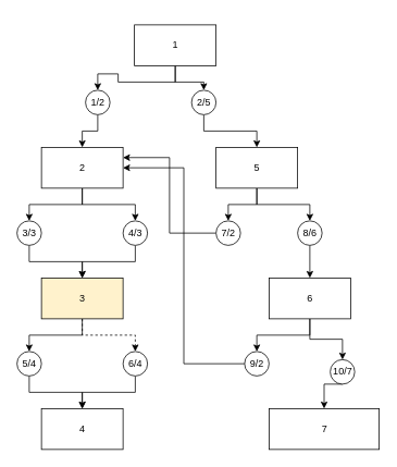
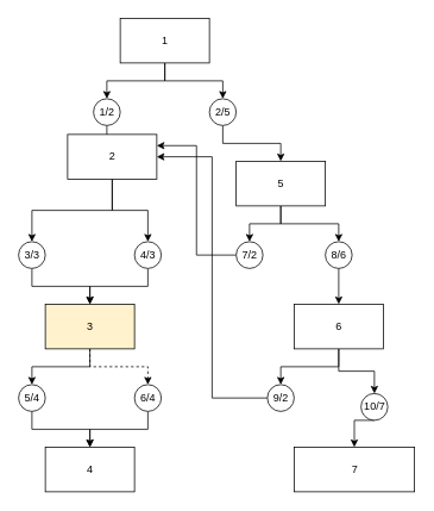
  <mxCell id="0" />
  <mxCell id="1" parent="0" />
  <mxCell id="2" value="" style="edgeStyle=orthogonalEdgeStyle;rounded=0;orthogonalLoop=1;jettySize=auto;html=1;" edge="1" parent="1" source="3" target="26"><mxGeometry relative="1" as="geometry" /></mxCell>
  <mxCell id="3" value="2/5" style="shape=ellipse;html=1;dashed=0;whitespace=wrap;aspect=fixed;perimeter=ellipsePerimeter;" vertex="1" parent="1"><mxGeometry x="234" y="110" width="30" height="30" as="geometry" /></mxCell>
  <mxCell id="4" style="edgeStyle=orthogonalEdgeStyle;rounded=0;orthogonalLoop=1;jettySize=auto;html=1;exitX=0.5;exitY=1;exitDx=0;exitDy=0;entryX=0.5;entryY=0;entryDx=0;entryDy=0;" edge="1" parent="1" source="6" target="3"><mxGeometry relative="1" as="geometry" /></mxCell>
  <mxCell id="5" style="edgeStyle=orthogonalEdgeStyle;rounded=0;orthogonalLoop=1;jettySize=auto;html=1;exitX=0.5;exitY=1;exitDx=0;exitDy=0;entryX=0.5;entryY=0;entryDx=0;entryDy=0;" edge="1" parent="1" source="6" target="8"><mxGeometry relative="1" as="geometry" /></mxCell>
- <mxCell id="6" value="1" style="html=1;dashed=0;whitespace=wrap;" vertex="1" parent="1"><mxGeometry x="164" y="30" width="100" height="50" as="geometry" /></mxCell>
+ <mxCell id="6" value="1" style="html=1;dashed=0;whitespace=wrap;" vertex="1" parent="1"><mxGeometry x="134" width="100" height="50" as="geometry" y="20" /></mxCell>
  <mxCell id="7" value="" style="edgeStyle=orthogonalEdgeStyle;rounded=0;orthogonalLoop=1;jettySize=auto;html=1;exitX=0.5;exitY=1;exitDx=0;exitDy=0;" edge="1" parent="1" source="8" target="11"><mxGeometry relative="1" as="geometry"><mxPoint x="80" y="140" as="sourcePoint" /></mxGeometry></mxCell>
  <mxCell id="8" value="1/2" style="shape=ellipse;html=1;dashed=0;whitespace=wrap;aspect=fixed;perimeter=ellipsePerimeter;" vertex="1" parent="1"><mxGeometry x="104" y="110" width="30" height="30" as="geometry" /></mxCell>
  <mxCell id="9" style="edgeStyle=orthogonalEdgeStyle;rounded=0;orthogonalLoop=1;jettySize=auto;html=1;exitX=0.5;exitY=1;exitDx=0;exitDy=0;entryX=0.5;entryY=0;entryDx=0;entryDy=0;" edge="1" parent="1" source="11" target="15"><mxGeometry relative="1" as="geometry" /></mxCell>
  <mxCell id="10" style="edgeStyle=orthogonalEdgeStyle;rounded=0;orthogonalLoop=1;jettySize=auto;html=1;exitX=0.5;exitY=1;exitDx=0;exitDy=0;entryX=0.5;entryY=0;entryDx=0;entryDy=0;" edge="1" parent="1" source="11" target="13"><mxGeometry relative="1" as="geometry" /></mxCell>
- <mxCell id="11" value="2" style="html=1;dashed=0;whitespace=wrap;" vertex="1" parent="1"><mxGeometry x="50" y="180" width="100" height="50" as="geometry" /></mxCell>
+ <mxCell id="11" value="2" style="html=1;dashed=0;whitespace=wrap;" vertex="1" parent="1"><mxGeometry x="75" y="150" width="100" height="50" as="geometry" /></mxCell>
  <mxCell id="12" style="edgeStyle=orthogonalEdgeStyle;rounded=0;orthogonalLoop=1;jettySize=auto;html=1;exitX=0.5;exitY=1;exitDx=0;exitDy=0;entryX=0.5;entryY=0;entryDx=0;entryDy=0;" edge="1" parent="1" source="13" target="18"><mxGeometry relative="1" as="geometry" /></mxCell>
  <mxCell id="13" value="4/3" style="shape=ellipse;html=1;dashed=0;whitespace=wrap;aspect=fixed;perimeter=ellipsePerimeter;" vertex="1" parent="1"><mxGeometry x="150" y="270" width="30" height="30" as="geometry" /></mxCell>
  <mxCell id="14" style="edgeStyle=orthogonalEdgeStyle;rounded=0;orthogonalLoop=1;jettySize=auto;html=1;exitX=0.5;exitY=1;exitDx=0;exitDy=0;entryX=0.5;entryY=0;entryDx=0;entryDy=0;" edge="1" parent="1" source="15" target="18"><mxGeometry relative="1" as="geometry" /></mxCell>
  <mxCell id="15" value="3/3" style="shape=ellipse;html=1;dashed=0;whitespace=wrap;aspect=fixed;perimeter=ellipsePerimeter;" vertex="1" parent="1"><mxGeometry x="20" y="270" width="30" height="30" as="geometry" /></mxCell>
  <mxCell id="16" style="edgeStyle=orthogonalEdgeStyle;rounded=0;orthogonalLoop=1;jettySize=auto;html=1;exitX=0.5;exitY=1;exitDx=0;exitDy=0;entryX=0.5;entryY=0;entryDx=0;entryDy=0;" edge="1" parent="1" source="18" target="22"><mxGeometry relative="1" as="geometry" /></mxCell>
  <mxCell id="17" style="edgeStyle=orthogonalEdgeStyle;rounded=0;orthogonalLoop=1;jettySize=auto;html=1;exitX=0.5;exitY=1;exitDx=0;exitDy=0;entryX=0.5;entryY=0;entryDx=0;entryDy=0;dashed=1;" edge="1" parent="1" source="18" target="20"><mxGeometry relative="1" as="geometry" /></mxCell>
  <mxCell id="18" value="3" style="html=1;dashed=0;whitespace=wrap;fillColor=#fff2cc;" vertex="1" parent="1"><mxGeometry x="50" y="340" width="100" height="50" as="geometry" /></mxCell>
  <mxCell id="19" style="edgeStyle=orthogonalEdgeStyle;rounded=0;orthogonalLoop=1;jettySize=auto;html=1;exitX=0.5;exitY=1;exitDx=0;exitDy=0;" edge="1" parent="1" source="20" target="23"><mxGeometry relative="1" as="geometry" /></mxCell>
  <mxCell id="20" value="6/4" style="shape=ellipse;html=1;dashed=0;whitespace=wrap;aspect=fixed;perimeter=ellipsePerimeter;" vertex="1" parent="1"><mxGeometry x="150" y="430" width="30" height="30" as="geometry" /></mxCell>
  <mxCell id="21" style="edgeStyle=orthogonalEdgeStyle;rounded=0;orthogonalLoop=1;jettySize=auto;html=1;exitX=0.5;exitY=1;exitDx=0;exitDy=0;entryX=0.5;entryY=0;entryDx=0;entryDy=0;" edge="1" parent="1" source="22" target="23"><mxGeometry relative="1" as="geometry" /></mxCell>
  <mxCell id="22" value="5/4" style="shape=ellipse;html=1;dashed=0;whitespace=wrap;aspect=fixed;perimeter=ellipsePerimeter;" vertex="1" parent="1"><mxGeometry x="20" y="430" width="30" height="30" as="geometry" /></mxCell>
  <mxCell id="23" value="4" style="html=1;dashed=0;whitespace=wrap;" vertex="1" parent="1"><mxGeometry x="50" y="500" width="100" height="50" as="geometry" /></mxCell>
  <mxCell id="24" style="edgeStyle=orthogonalEdgeStyle;rounded=0;orthogonalLoop=1;jettySize=auto;html=1;exitX=0.5;exitY=1;exitDx=0;exitDy=0;entryX=0.5;entryY=0;entryDx=0;entryDy=0;" edge="1" parent="1" source="26" target="28"><mxGeometry relative="1" as="geometry" /></mxCell>
  <mxCell id="25" style="edgeStyle=orthogonalEdgeStyle;rounded=0;orthogonalLoop=1;jettySize=auto;html=1;exitX=0.5;exitY=1;exitDx=0;exitDy=0;entryX=0.5;entryY=0;entryDx=0;entryDy=0;" edge="1" parent="1" source="26" target="30"><mxGeometry relative="1" as="geometry" /></mxCell>
  <mxCell id="26" value="5" style="html=1;dashed=0;whitespace=wrap;" vertex="1" parent="1"><mxGeometry x="264" y="180" width="100" height="50" as="geometry" /></mxCell>
  <mxCell id="27" style="edgeStyle=orthogonalEdgeStyle;rounded=0;orthogonalLoop=1;jettySize=auto;html=1;exitX=0;exitY=0.5;exitDx=0;exitDy=0;entryX=1;entryY=0.25;entryDx=0;entryDy=0;" edge="1" parent="1" source="28" target="11"><mxGeometry relative="1" as="geometry" /></mxCell>
  <mxCell id="28" value="7/2" style="shape=ellipse;html=1;dashed=0;whitespace=wrap;aspect=fixed;perimeter=ellipsePerimeter;" vertex="1" parent="1"><mxGeometry x="264" y="270" width="30" height="30" as="geometry" /></mxCell>
  <mxCell id="29" style="edgeStyle=orthogonalEdgeStyle;rounded=0;orthogonalLoop=1;jettySize=auto;html=1;exitX=0.5;exitY=1;exitDx=0;exitDy=0;entryX=0.5;entryY=0;entryDx=0;entryDy=0;" edge="1" parent="1" source="30" target="33"><mxGeometry relative="1" as="geometry" /></mxCell>
  <mxCell id="30" value="8/6" style="shape=ellipse;html=1;dashed=0;whitespace=wrap;aspect=fixed;perimeter=ellipsePerimeter;" vertex="1" parent="1"><mxGeometry x="364" y="270" width="30" height="30" as="geometry" /></mxCell>
  <mxCell id="31" style="edgeStyle=orthogonalEdgeStyle;rounded=0;orthogonalLoop=1;jettySize=auto;html=1;exitX=0.5;exitY=1;exitDx=0;exitDy=0;entryX=0.5;entryY=0;entryDx=0;entryDy=0;" edge="1" parent="1" source="33" target="35"><mxGeometry relative="1" as="geometry" /></mxCell>
  <mxCell id="32" style="edgeStyle=orthogonalEdgeStyle;rounded=0;orthogonalLoop=1;jettySize=auto;html=1;exitX=0.5;exitY=1;exitDx=0;exitDy=0;entryX=0.5;entryY=0;entryDx=0;entryDy=0;" edge="1" parent="1" source="33" target="37"><mxGeometry relative="1" as="geometry" /></mxCell>
  <mxCell id="33" value="6" style="html=1;dashed=0;whitespace=wrap;" vertex="1" parent="1"><mxGeometry x="329" y="340" width="100" height="50" as="geometry" /></mxCell>
  <mxCell id="34" style="edgeStyle=orthogonalEdgeStyle;rounded=0;orthogonalLoop=1;jettySize=auto;html=1;exitX=0;exitY=0.5;exitDx=0;exitDy=0;entryX=1;entryY=0.5;entryDx=0;entryDy=0;" edge="1" parent="1" source="35" target="11"><mxGeometry relative="1" as="geometry" /></mxCell>
  <mxCell id="35" value="9/2" style="shape=ellipse;html=1;dashed=0;whitespace=wrap;aspect=fixed;perimeter=ellipsePerimeter;" vertex="1" parent="1"><mxGeometry x="299" y="430" width="30" height="30" as="geometry" /></mxCell>
  <mxCell id="36" style="edgeStyle=orthogonalEdgeStyle;rounded=0;orthogonalLoop=1;jettySize=auto;html=1;exitX=0.5;exitY=1;exitDx=0;exitDy=0;entryX=0.5;entryY=0;entryDx=0;entryDy=0;" edge="1" parent="1" source="37" target="38"><mxGeometry relative="1" as="geometry" /></mxCell>
  <mxCell id="37" value="10/7" style="shape=ellipse;html=1;dashed=0;whitespace=wrap;aspect=fixed;perimeter=ellipsePerimeter;" vertex="1" parent="1"><mxGeometry x="404" y="440" width="30" height="30" as="geometry" /></mxCell>
  <mxCell id="38" value="7" style="html=1;dashed=0;whitespace=wrap;" vertex="1" parent="1"><mxGeometry x="329" y="500" width="135" height="50" as="geometry" /></mxCell>
